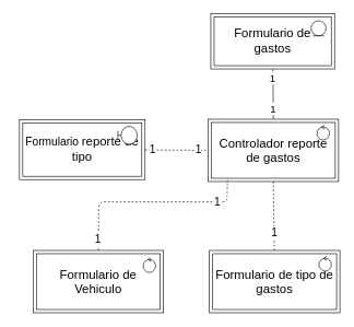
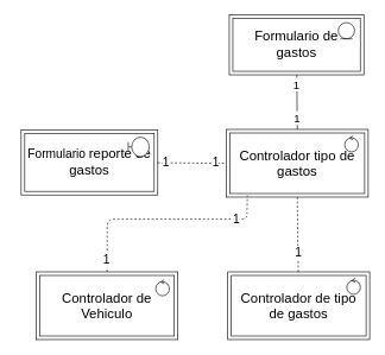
  <mxCell id="0" />
  <mxCell id="1" parent="0" />
  <mxCell id="2" value="" style="group" vertex="1" connectable="0" parent="1"><mxGeometry x="317" y="181" width="199" height="95" as="geometry" /></mxCell>
  <mxCell id="3" value="" style="group" vertex="1" connectable="0" parent="2"><mxGeometry width="199.0" height="95" as="geometry" /></mxCell>
- <mxCell id="4" value="&lt;font style=&quot;font-size: 19px&quot;&gt;Controlador&amp;nbsp;&lt;/font&gt;&lt;span style=&quot;font-size: 19px&quot;&gt;reporte de gastos&lt;/span&gt;" style="shape=ext;margin=3;double=1;whiteSpace=wrap;html=1;align=center;" vertex="1" parent="3"><mxGeometry width="199.0" height="95" as="geometry" /></mxCell>
+ <mxCell id="4" value="&lt;font style=&quot;font-size: 19px&quot;&gt;Controlador&amp;nbsp;&lt;/font&gt;&lt;span style=&quot;font-size: 19px&quot;&gt;tipo de gastos&lt;/span&gt;" style="shape=ext;margin=3;double=1;whiteSpace=wrap;html=1;align=center;" vertex="1" parent="3"><mxGeometry width="199.0" height="95" as="geometry" /></mxCell>
  <mxCell id="5" value="" style="ellipse;shape=umlControl;whiteSpace=wrap;html=1;" vertex="1" parent="3"><mxGeometry x="166.006" y="9.021" width="18.985" height="22.552" as="geometry" /></mxCell>
  <mxCell id="6" style="edgeStyle=none;html=1;fontSize=19;endArrow=none;endFill=0;entryX=0.5;entryY=0;entryDx=0;entryDy=0;" edge="1" parent="1" target="4"><mxGeometry relative="1" as="geometry"><mxPoint x="415" y="212" as="targetPoint" /><mxPoint x="415.841" y="104.397" as="sourcePoint" /></mxGeometry></mxCell>
  <mxCell id="7" value="1" style="edgeLabel;html=1;align=center;verticalAlign=middle;resizable=0;points=[];fontSize=16;" vertex="1" connectable="0" parent="6"><mxGeometry x="-0.655" y="-1" relative="1" as="geometry"><mxPoint as="offset" /></mxGeometry></mxCell>
  <mxCell id="8" value="1" style="edgeLabel;html=1;align=center;verticalAlign=middle;resizable=0;points=[];fontSize=16;" vertex="1" connectable="0" parent="6"><mxGeometry x="0.572" y="-1" relative="1" as="geometry"><mxPoint as="offset" /></mxGeometry></mxCell>
  <mxCell id="9" value="" style="group" vertex="1" connectable="0" parent="1"><mxGeometry x="20" y="186.5" width="202" height="91.5" as="geometry" /></mxCell>
  <mxCell id="10" value="" style="group" vertex="1" connectable="0" parent="9"><mxGeometry x="9.234" y="-5.014" width="191.611" height="91.5" as="geometry" /></mxCell>
- <mxCell id="11" value="&lt;font style=&quot;font-size: 17px&quot;&gt;Formulario &lt;/font&gt;&lt;font style=&quot;font-size: 19px&quot;&gt;reporte de tipo&lt;/font&gt;" style="shape=ext;margin=3;double=1;whiteSpace=wrap;html=1;align=center;" vertex="1" parent="10"><mxGeometry width="191.611" height="91.5" as="geometry" /></mxCell>
+ <mxCell id="11" value="&lt;font style=&quot;font-size: 17px&quot;&gt;Formulario &lt;/font&gt;&lt;font style=&quot;font-size: 19px&quot;&gt;reporte de gastos&lt;/font&gt;" style="shape=ext;margin=3;double=1;whiteSpace=wrap;html=1;align=center;" vertex="1" parent="10"><mxGeometry width="191.611" height="91.5" as="geometry" /></mxCell>
  <mxCell id="12" value="" style="shape=umlBoundary;whiteSpace=wrap;html=1;" vertex="1" parent="10"><mxGeometry x="150.133" y="10.46" width="29.437" height="27.232" as="geometry" /></mxCell>
  <mxCell id="13" style="edgeStyle=none;html=1;entryX=0;entryY=0.5;entryDx=0;entryDy=0;fontSize=17;endArrow=none;endFill=0;dashed=1;" edge="1" parent="1" source="11" target="4"><mxGeometry relative="1" as="geometry" /></mxCell>
  <mxCell id="14" value="1" style="edgeLabel;html=1;align=center;verticalAlign=middle;resizable=0;points=[];fontSize=17;" vertex="1" connectable="0" parent="13"><mxGeometry x="-0.776" relative="1" as="geometry"><mxPoint as="offset" /></mxGeometry></mxCell>
  <mxCell id="15" value="1" style="edgeLabel;html=1;align=center;verticalAlign=middle;resizable=0;points=[];fontSize=17;" vertex="1" connectable="0" parent="13"><mxGeometry x="0.688" y="1" relative="1" as="geometry"><mxPoint as="offset" /></mxGeometry></mxCell>
  <mxCell id="16" value="" style="group" vertex="1" connectable="0" parent="1"><mxGeometry x="50" y="381" width="199" height="95" as="geometry" /></mxCell>
  <mxCell id="17" value="" style="group" vertex="1" connectable="0" parent="16"><mxGeometry width="199.0" height="95" as="geometry" /></mxCell>
- <mxCell id="18" value="&lt;font style=&quot;font-size: 19px&quot;&gt;Formulario de Vehiculo&lt;/font&gt;" style="shape=ext;margin=3;double=1;whiteSpace=wrap;html=1;align=center;" vertex="1" parent="17"><mxGeometry width="199.0" height="95" as="geometry" /></mxCell>
+ <mxCell id="18" value="&lt;font style=&quot;font-size: 19px&quot;&gt;Controlador de Vehiculo&lt;/font&gt;" style="shape=ext;margin=3;double=1;whiteSpace=wrap;html=1;align=center;" vertex="1" parent="17"><mxGeometry width="199.0" height="95" as="geometry" /></mxCell>
  <mxCell id="19" value="&lt;span style=&quot;color: rgba(0 , 0 , 0 , 0) ; font-family: monospace ; font-size: 0px&quot;&gt;%3CmxGraphModel%3E%3Croot%3E%3CmxCell%20id%3D%220%22%2F%3E%3CmxCell%20id%3D%221%22%20parent%3D%220%22%2F%3E%3CmxCell%20id%3D%222%22%20value%3D%22%22%20style%3D%22shape%3DumlBoundary%3BwhiteSpace%3Dwrap%3Bhtml%3D1%3B%22%20vertex%3D%221%22%20parent%3D%221%22%3E%3CmxGeometry%20x%3D%2298%22%20y%3D%2273%22%20width%3D%2286%22%20height%3D%2267%22%20as%3D%22geometry%22%2F%3E%3C%2FmxCell%3E%3C%2Froot%3E%3C%2FmxGraphModel%3E&lt;/span&gt;" style="ellipse;shape=umlControl;whiteSpace=wrap;html=1;" vertex="1" parent="17"><mxGeometry x="167.996" y="11.001" width="18.985" height="22.552" as="geometry" /></mxCell>
  <mxCell id="20" style="edgeStyle=none;html=1;entryX=0.5;entryY=1;entryDx=0;entryDy=0;fontSize=17;endArrow=none;endFill=0;dashed=1;" edge="1" parent="1" source="22" target="4"><mxGeometry relative="1" as="geometry" /></mxCell>
  <mxCell id="21" value="1" style="edgeLabel;html=1;align=center;verticalAlign=middle;resizable=0;points=[];fontSize=17;" vertex="1" connectable="0" parent="20"><mxGeometry x="-0.489" relative="1" as="geometry"><mxPoint as="offset" /></mxGeometry></mxCell>
- <mxCell id="22" value="&lt;font style=&quot;font-size: 19px&quot;&gt;Formulario de tipo de gastos&lt;/font&gt;" style="shape=ext;margin=3;double=1;whiteSpace=wrap;html=1;align=center;" vertex="1" parent="1"><mxGeometry x="319" y="381" width="199.0" height="95" as="geometry" /></mxCell>
+ <mxCell id="22" value="&lt;font style=&quot;font-size: 19px&quot;&gt;Controlador de tipo de gastos&lt;/font&gt;" style="shape=ext;margin=3;double=1;whiteSpace=wrap;html=1;align=center;" vertex="1" parent="1"><mxGeometry x="319" y="381" width="199.0" height="95" as="geometry" /></mxCell>
  <mxCell id="23" style="edgeStyle=none;html=1;entryX=0.148;entryY=0.975;entryDx=0;entryDy=0;entryPerimeter=0;fontSize=17;endArrow=none;endFill=0;dashed=1;" edge="1" parent="1" source="18" target="4"><mxGeometry relative="1" as="geometry"><Array as="points"><mxPoint x="150" y="307" /><mxPoint x="346" y="307" /><mxPoint x="346" y="296" /></Array></mxGeometry></mxCell>
  <mxCell id="24" value="1" style="edgeLabel;html=1;align=center;verticalAlign=middle;resizable=0;points=[];fontSize=17;" vertex="1" connectable="0" parent="23"><mxGeometry x="-0.889" y="1" relative="1" as="geometry"><mxPoint as="offset" /></mxGeometry></mxCell>
  <mxCell id="25" value="1" style="edgeLabel;html=1;align=center;verticalAlign=middle;resizable=0;points=[];fontSize=17;" vertex="1" connectable="0" parent="23"><mxGeometry x="0.682" relative="1" as="geometry"><mxPoint as="offset" /></mxGeometry></mxCell>
  <mxCell id="26" value="&lt;span style=&quot;color: rgba(0 , 0 , 0 , 0) ; font-family: monospace ; font-size: 0px&quot;&gt;%3CmxGraphModel%3E%3Croot%3E%3CmxCell%20id%3D%220%22%2F%3E%3CmxCell%20id%3D%221%22%20parent%3D%220%22%2F%3E%3CmxCell%20id%3D%222%22%20value%3D%22%22%20style%3D%22shape%3DumlBoundary%3BwhiteSpace%3Dwrap%3Bhtml%3D1%3B%22%20vertex%3D%221%22%20parent%3D%221%22%3E%3CmxGeometry%20x%3D%2298%22%20y%3D%2273%22%20width%3D%2286%22%20height%3D%2267%22%20as%3D%22geometry%22%2F%3E%3C%2FmxCell%3E%3C%2Froot%3E%3C%2FmxGraphModel%3E&lt;/span&gt;" style="ellipse;shape=umlControl;whiteSpace=wrap;html=1;" vertex="1" parent="1"><mxGeometry x="485.996" y="390.001" width="18.985" height="22.552" as="geometry" /></mxCell>
  <mxCell id="27" value="" style="group" vertex="1" connectable="0" parent="1"><mxGeometry x="312" y="25" width="199" height="84" as="geometry" /></mxCell>
  <mxCell id="28" value="&lt;font style=&quot;font-size: 19px&quot;&gt;Formulario de gastos&lt;/font&gt;" style="shape=ext;margin=3;double=1;whiteSpace=wrap;html=1;align=center;" vertex="1" parent="27"><mxGeometry x="9.097" y="-4.603" width="188.766" height="84" as="geometry" /></mxCell>
  <mxCell id="29" value="" style="ellipse;shape=umlEntity;whiteSpace=wrap;html=1;" vertex="1" parent="27"><mxGeometry x="162" y="6" width="22.82" height="22.84" as="geometry" /></mxCell>
